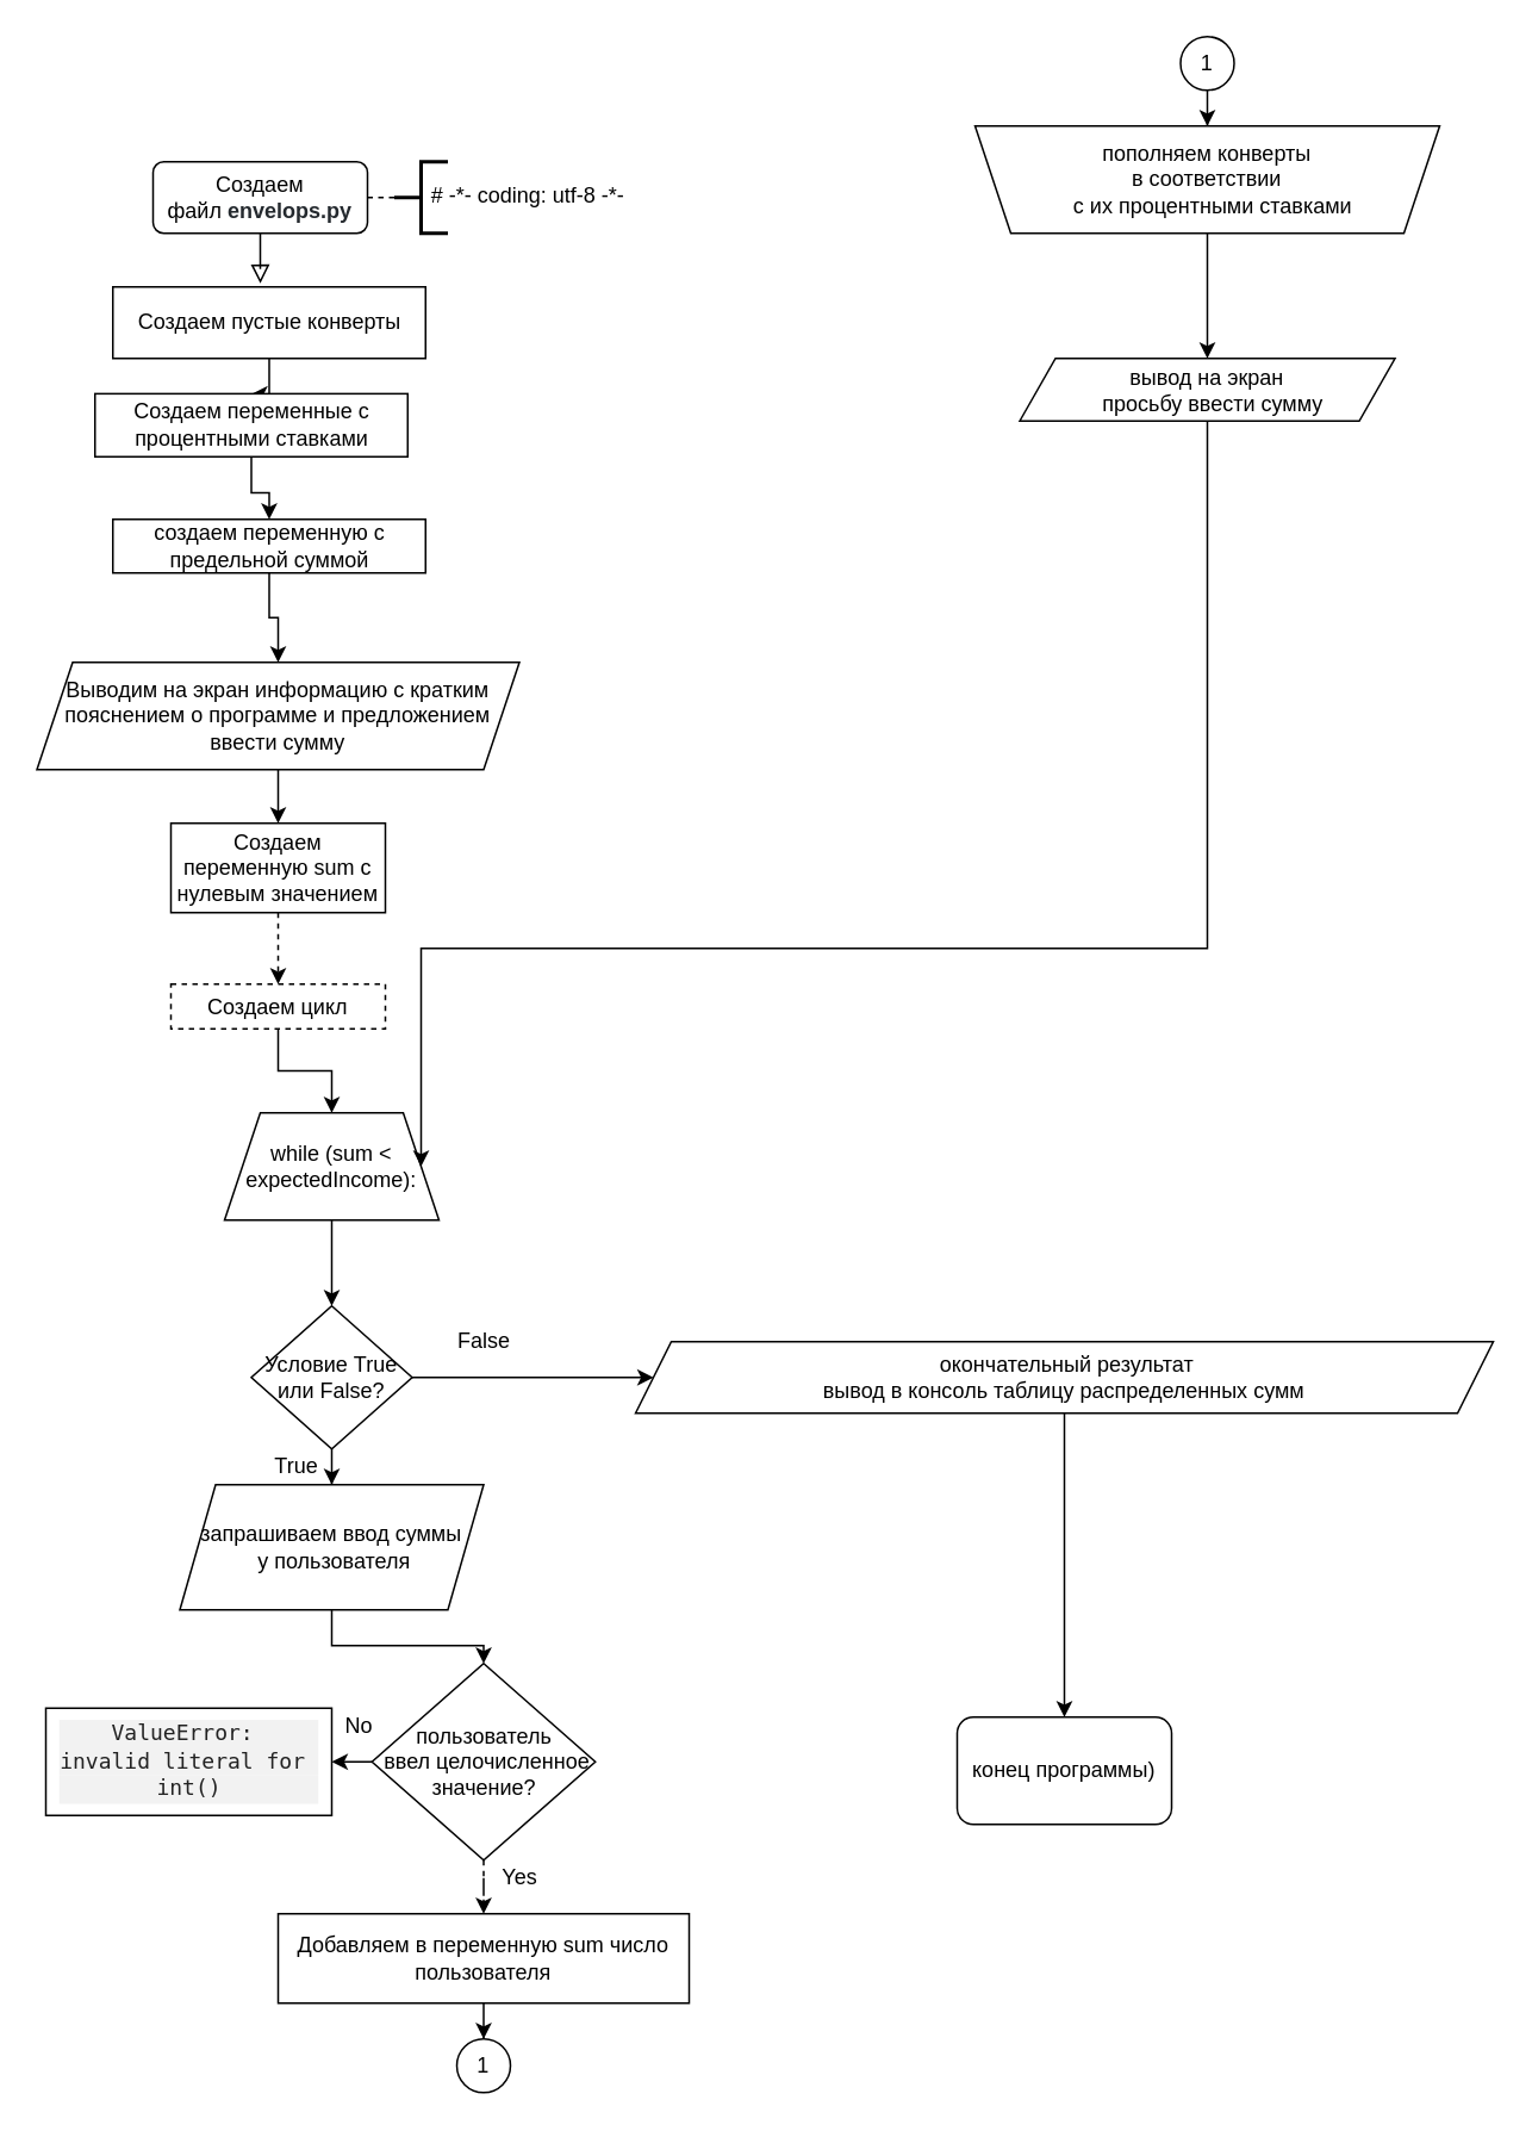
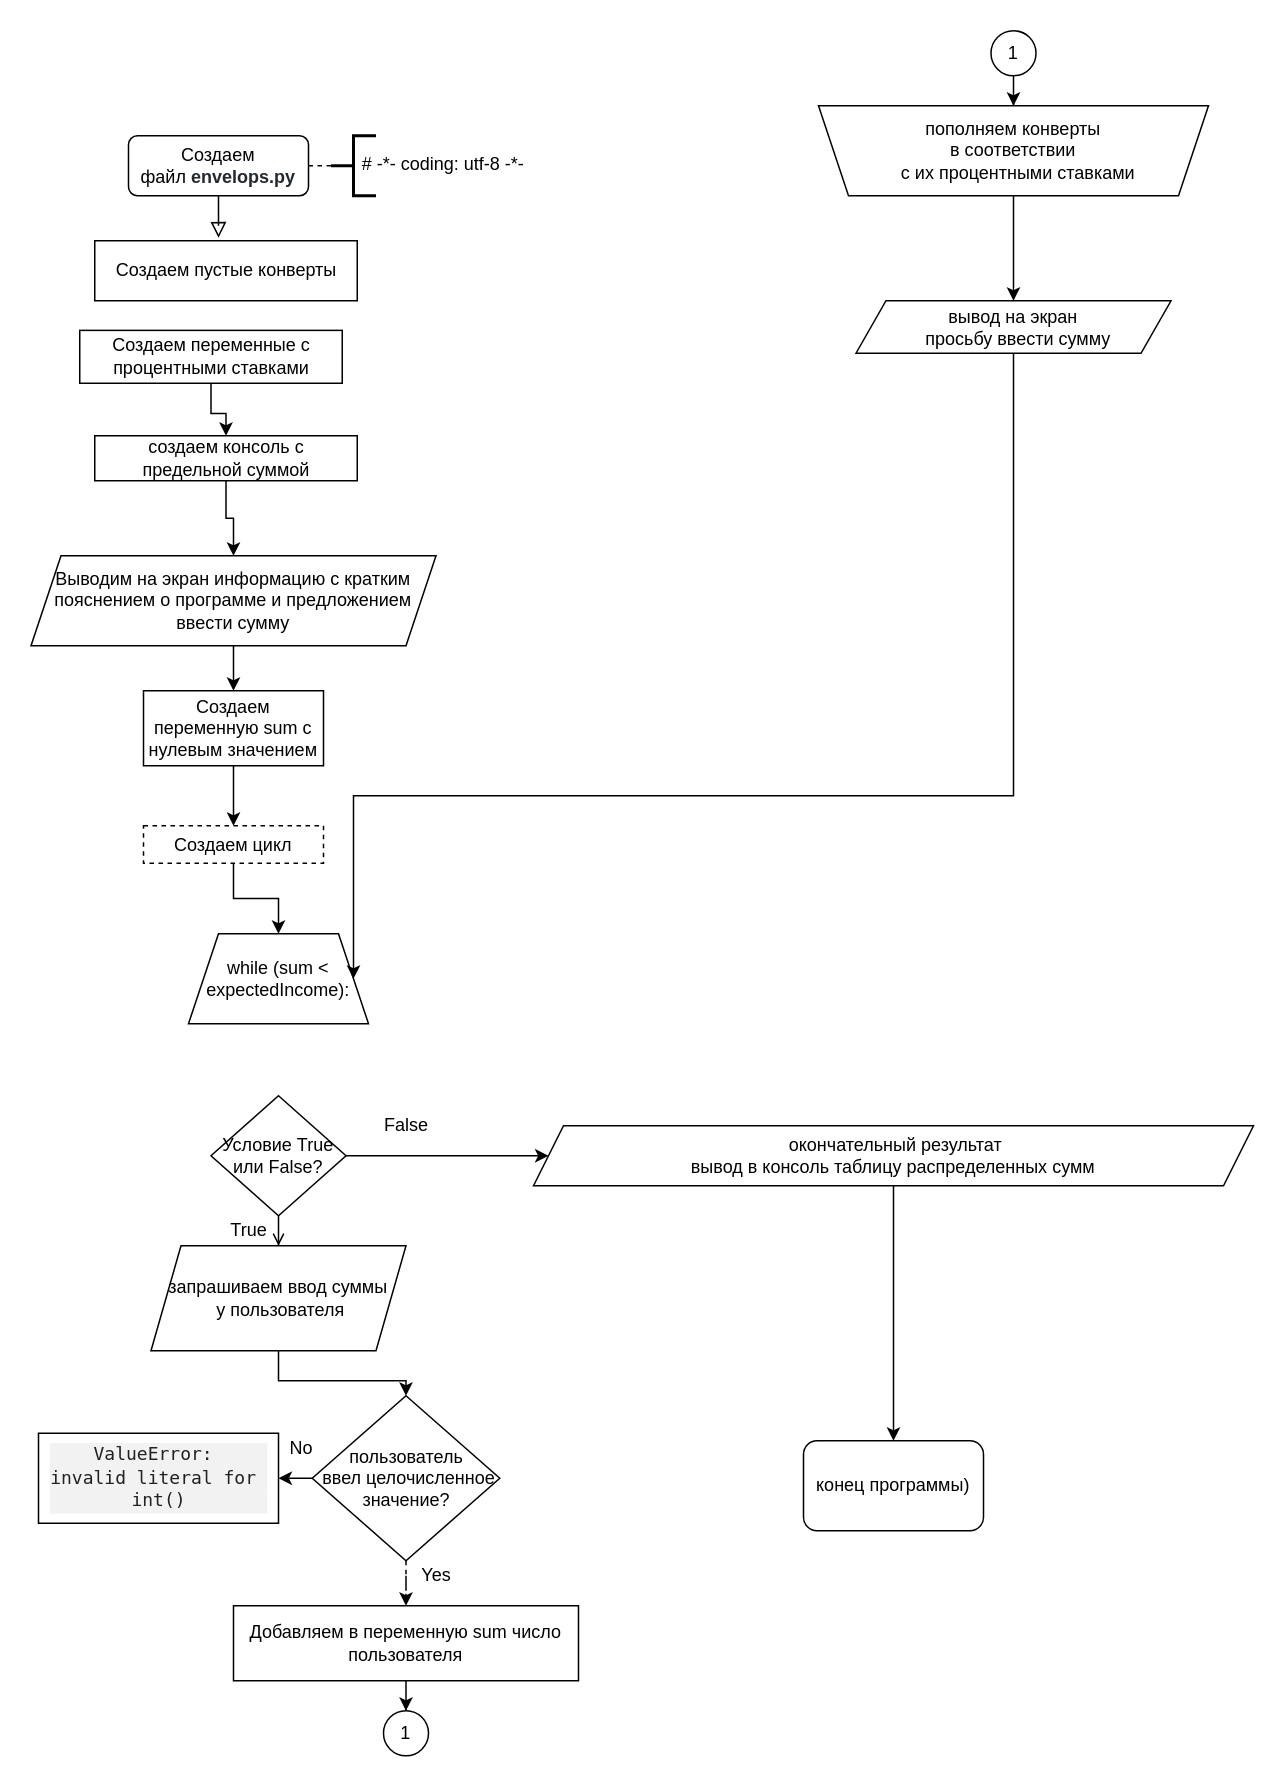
  <mxCell id="0" />
  <mxCell id="1" parent="0" />
  <mxCell id="2" value="" style="rounded=0;html=1;jettySize=auto;orthogonalLoop=1;fontSize=11;endArrow=block;endFill=0;endSize=8;strokeWidth=1;shadow=0;labelBackgroundColor=none;edgeStyle=orthogonalEdgeStyle;entryX=0.962;entryY=-0.1;entryDx=0;entryDy=0;entryPerimeter=0;" parent="1" source="3" edge="1"><mxGeometry relative="1" as="geometry"><mxPoint x="145.06" y="158" as="targetPoint" /></mxGeometry></mxCell>
  <mxCell id="3" value="&lt;font style=&quot;font-size: 12px&quot;&gt;Создаем файл&amp;nbsp;&lt;span style=&quot;box-sizing: border-box ; font-weight: 600 ; color: rgb(36 , 41 , 46) ; font-family: , &amp;#34;blinkmacsystemfont&amp;#34; , &amp;#34;segoe ui&amp;#34; , &amp;#34;helvetica&amp;#34; , &amp;#34;arial&amp;#34; , sans-serif , &amp;#34;apple color emoji&amp;#34; , &amp;#34;segoe ui emoji&amp;#34; ; background-color: rgb(255 , 255 , 255)&quot;&gt;envelops.py&lt;/span&gt;&lt;/font&gt;" style="rounded=1;whiteSpace=wrap;html=1;fontSize=12;glass=0;strokeWidth=1;shadow=0;" parent="1" vertex="1"><mxGeometry x="85" y="90" width="120" height="40" as="geometry" /></mxCell>
  <mxCell id="4" value="" style="strokeWidth=2;html=1;shape=mxgraph.flowchart.annotation_2;align=left;labelPosition=right;pointerEvents=1;" parent="1" vertex="1"><mxGeometry x="220" y="90" width="30" height="40" as="geometry" /></mxCell>
  <mxCell id="5" value="" style="endArrow=none;dashed=1;html=1;exitX=1;exitY=0.5;exitDx=0;exitDy=0;" parent="1" source="3" target="4" edge="1"><mxGeometry width="50" height="50" relative="1" as="geometry"><mxPoint x="295" y="110" as="sourcePoint" /><mxPoint x="335" y="110" as="targetPoint" /></mxGeometry></mxCell>
- <mxCell id="6" value="" style="edgeStyle=orthogonalEdgeStyle;rounded=0;orthogonalLoop=1;jettySize=auto;html=1;" parent="1" source="7" target="10" edge="1"><mxGeometry relative="1" as="geometry" /></mxCell>
  <mxCell id="7" value="Создаем пустые конверты" style="rounded=0;whiteSpace=wrap;html=1;" parent="1" vertex="1"><mxGeometry x="62.5" y="160" width="175" height="40" as="geometry" /></mxCell>
  <mxCell id="8" value="# -*- coding: utf-8 -*-" style="text;whiteSpace=wrap;html=1;" parent="1" vertex="1"><mxGeometry x="239" y="95" width="130" height="30" as="geometry" /></mxCell>
  <mxCell id="9" value="" style="edgeStyle=orthogonalEdgeStyle;rounded=0;orthogonalLoop=1;jettySize=auto;html=1;" parent="1" source="10" target="12" edge="1"><mxGeometry relative="1" as="geometry" /></mxCell>
  <mxCell id="10" value="Создаем переменные с процентными ставками" style="rounded=0;whiteSpace=wrap;html=1;" parent="1" vertex="1"><mxGeometry x="52.5" y="219.75" width="175" height="35.25" as="geometry" /></mxCell>
  <mxCell id="11" value="" style="edgeStyle=orthogonalEdgeStyle;rounded=0;orthogonalLoop=1;jettySize=auto;html=1;" edge="1" parent="1" source="12" target="18"><mxGeometry relative="1" as="geometry" /></mxCell>
- <mxCell id="12" value="создаем переменную с предельной суммой" style="rounded=0;whiteSpace=wrap;html=1;" parent="1" vertex="1"><mxGeometry x="62.5" y="290" width="175" height="30" as="geometry" /></mxCell>
+ <mxCell id="12" value="создаем консоль с предельной суммой" style="rounded=0;whiteSpace=wrap;html=1;" parent="1" vertex="1"><mxGeometry x="62.5" y="290" width="175" height="30" as="geometry" /></mxCell>
  <mxCell id="13" value="" style="edgeStyle=orthogonalEdgeStyle;rounded=0;orthogonalLoop=1;jettySize=auto;html=1;" parent="1" source="14" target="16" edge="1"><mxGeometry relative="1" as="geometry" /></mxCell>
  <mxCell id="14" value="Создаем цикл" style="whiteSpace=wrap;html=1;dashed=1;" parent="1" vertex="1"><mxGeometry x="95" y="550" width="120" height="25" as="geometry" /></mxCell>
- <mxCell id="15" value="" style="edgeStyle=orthogonalEdgeStyle;rounded=0;orthogonalLoop=1;jettySize=auto;html=1;" parent="1" source="16" target="21" edge="1"><mxGeometry relative="1" as="geometry" /></mxCell>
  <mxCell id="16" value="while (sum &lt; expectedIncome):" style="shape=trapezoid;perimeter=trapezoidPerimeter;whiteSpace=wrap;html=1;fixedSize=1;" parent="1" vertex="1"><mxGeometry x="125" y="622" width="120" height="60" as="geometry" /></mxCell>
  <mxCell id="17" value="" style="edgeStyle=orthogonalEdgeStyle;rounded=0;orthogonalLoop=1;jettySize=auto;html=1;" edge="1" parent="1" source="18" target="46"><mxGeometry relative="1" as="geometry" /></mxCell>
  <mxCell id="18" value="Выводим на экран информацию с кратким пояснением о программе и предложением ввести сумму" style="shape=parallelogram;perimeter=parallelogramPerimeter;whiteSpace=wrap;html=1;fixedSize=1;" parent="1" vertex="1"><mxGeometry x="20" y="370" width="270" height="60" as="geometry" /></mxCell>
- <mxCell id="19" value="" style="edgeStyle=orthogonalEdgeStyle;rounded=0;orthogonalLoop=1;jettySize=auto;html=1;" parent="1" source="21" target="23" edge="1"><mxGeometry relative="1" as="geometry" /></mxCell>
+ <mxCell id="19" value="" style="edgeStyle=orthogonalEdgeStyle;rounded=0;orthogonalLoop=1;jettySize=auto;html=1;endArrow=open;" parent="1" source="21" target="23" edge="1"><mxGeometry relative="1" as="geometry" /></mxCell>
  <mxCell id="20" value="" style="edgeStyle=orthogonalEdgeStyle;rounded=0;orthogonalLoop=1;jettySize=auto;html=1;" parent="1" source="21" target="42" edge="1"><mxGeometry relative="1" as="geometry" /></mxCell>
  <mxCell id="21" value="Условие True или False?" style="rhombus;whiteSpace=wrap;html=1;" parent="1" vertex="1"><mxGeometry x="140" y="730" width="90" height="80" as="geometry" /></mxCell>
  <mxCell id="22" value="" style="edgeStyle=orthogonalEdgeStyle;rounded=0;orthogonalLoop=1;jettySize=auto;html=1;" parent="1" source="23" target="27" edge="1"><mxGeometry relative="1" as="geometry" /></mxCell>
  <mxCell id="23" value="запрашиваем ввод суммы&lt;br&gt;&amp;nbsp;у пользователя" style="shape=parallelogram;perimeter=parallelogramPerimeter;whiteSpace=wrap;html=1;fixedSize=1;" parent="1" vertex="1"><mxGeometry x="100" y="830" width="170" height="70" as="geometry" /></mxCell>
  <mxCell id="24" value="True" style="text;html=1;align=center;verticalAlign=middle;resizable=0;points=[];autosize=1;" parent="1" vertex="1"><mxGeometry x="145" y="810" width="40" height="20" as="geometry" /></mxCell>
  <mxCell id="25" value="" style="edgeStyle=orthogonalEdgeStyle;rounded=0;orthogonalLoop=1;jettySize=auto;html=1;dashed=1;" parent="1" source="27" target="29" edge="1"><mxGeometry relative="1" as="geometry" /></mxCell>
  <mxCell id="26" value="" style="edgeStyle=orthogonalEdgeStyle;rounded=0;orthogonalLoop=1;jettySize=auto;html=1;" parent="1" source="27" target="31" edge="1"><mxGeometry relative="1" as="geometry" /></mxCell>
  <mxCell id="27" value="пользователь&lt;br&gt;&amp;nbsp;ввел целочисленное значение?" style="rhombus;whiteSpace=wrap;html=1;" parent="1" vertex="1"><mxGeometry x="207.5" y="930" width="125" height="110" as="geometry" /></mxCell>
  <mxCell id="28" value="" style="edgeStyle=orthogonalEdgeStyle;rounded=0;orthogonalLoop=1;jettySize=auto;html=1;" parent="1" source="29" target="34" edge="1"><mxGeometry relative="1" as="geometry" /></mxCell>
  <mxCell id="29" value="Добавляем в переменную sum число пользователя" style="whiteSpace=wrap;html=1;" parent="1" vertex="1"><mxGeometry x="155" y="1070" width="230" height="50" as="geometry" /></mxCell>
  <mxCell id="30" value="Yes" style="text;html=1;align=center;verticalAlign=middle;resizable=0;points=[];autosize=1;" parent="1" vertex="1"><mxGeometry x="270" y="1040" width="40" height="20" as="geometry" /></mxCell>
  <mxCell id="31" value="" style="whiteSpace=wrap;html=1;" parent="1" vertex="1"><mxGeometry x="25" y="955" width="160" height="60" as="geometry" /></mxCell>
  <mxCell id="32" value="No" style="text;html=1;align=center;verticalAlign=middle;resizable=0;points=[];autosize=1;" parent="1" vertex="1"><mxGeometry x="185" y="955" width="30" height="20" as="geometry" /></mxCell>
  <mxCell id="33" value="&lt;pre class=&quot;pycon geshifilter-pycon&quot; style=&quot;box-sizing: border-box ; margin-top: 0px ; margin-bottom: 0px ; overflow-x: auto ; padding: 0px ; background: rgb(242 , 242 , 242) ; line-height: 1.3 ; color: rgb(34 , 34 , 34)&quot;&gt;ValueError: &lt;/pre&gt;&lt;pre class=&quot;pycon geshifilter-pycon&quot; style=&quot;box-sizing: border-box ; margin-top: 0px ; margin-bottom: 0px ; overflow-x: auto ; padding: 0px ; background: rgb(242 , 242 , 242) ; line-height: 1.3 ; color: rgb(34 , 34 , 34)&quot;&gt;invalid literal for &lt;/pre&gt;&lt;pre class=&quot;pycon geshifilter-pycon&quot; style=&quot;box-sizing: border-box ; margin-top: 0px ; margin-bottom: 0px ; overflow-x: auto ; padding: 0px ; background: rgb(242 , 242 , 242) ; line-height: 1.3 ; color: rgb(34 , 34 , 34)&quot;&gt;int()&lt;/pre&gt;" style="text;html=1;align=center;verticalAlign=middle;resizable=0;points=[];autosize=1;" parent="1" vertex="1"><mxGeometry x="30" y="960" width="150" height="50" as="geometry" /></mxCell>
  <mxCell id="34" value="1" style="ellipse;whiteSpace=wrap;html=1;aspect=fixed;" parent="1" vertex="1"><mxGeometry x="255" y="1140" width="30" height="30" as="geometry" /></mxCell>
  <mxCell id="35" value="" style="edgeStyle=orthogonalEdgeStyle;rounded=0;orthogonalLoop=1;jettySize=auto;html=1;" parent="1" source="36" target="40" edge="1"><mxGeometry relative="1" as="geometry" /></mxCell>
  <mxCell id="36" value="1" style="ellipse;whiteSpace=wrap;html=1;aspect=fixed;" parent="1" vertex="1"><mxGeometry x="660" y="20" width="30" height="30" as="geometry" /></mxCell>
  <mxCell id="37" value="" style="edgeStyle=orthogonalEdgeStyle;rounded=0;orthogonalLoop=1;jettySize=auto;html=1;exitX=0.5;exitY=0;exitDx=0;exitDy=0;" parent="1" source="40" target="39" edge="1"><mxGeometry relative="1" as="geometry"><mxPoint x="765" y="350" as="sourcePoint" /></mxGeometry></mxCell>
  <mxCell id="38" style="edgeStyle=orthogonalEdgeStyle;rounded=0;orthogonalLoop=1;jettySize=auto;html=1;exitX=0.25;exitY=1;exitDx=0;exitDy=0;entryX=1;entryY=0.5;entryDx=0;entryDy=0;" parent="1" source="39" target="16" edge="1"><mxGeometry relative="1" as="geometry"><Array as="points"><mxPoint x="675" y="235" /><mxPoint x="675" y="530" /><mxPoint x="235" y="530" /></Array></mxGeometry></mxCell>
  <mxCell id="39" value="&lt;div&gt;вывод на экран&lt;/div&gt;&lt;div&gt;&amp;nbsp; просьбу ввести сумму&lt;/div&gt;" style="shape=parallelogram;perimeter=parallelogramPerimeter;whiteSpace=wrap;html=1;fixedSize=1;" parent="1" vertex="1"><mxGeometry x="570" y="200" width="210" height="35" as="geometry" /></mxCell>
  <mxCell id="40" value="&lt;div&gt;пополняем конверты&lt;/div&gt;&lt;div&gt;в соответствии&lt;/div&gt;&lt;div&gt;&amp;nbsp; с их процентными ставками&lt;/div&gt;" style="shape=trapezoid;perimeter=trapezoidPerimeter;whiteSpace=wrap;html=1;fixedSize=1;direction=west;" parent="1" vertex="1"><mxGeometry x="545" y="70" width="260" height="60" as="geometry" /></mxCell>
  <mxCell id="41" value="" style="edgeStyle=orthogonalEdgeStyle;rounded=0;orthogonalLoop=1;jettySize=auto;html=1;" parent="1" source="42" target="44" edge="1"><mxGeometry relative="1" as="geometry" /></mxCell>
  <mxCell id="42" value="&lt;div&gt;&amp;nbsp;окончательный результат&lt;/div&gt;&lt;div&gt;вывод в консоль таблицу распределенных сумм&lt;/div&gt;" style="shape=parallelogram;perimeter=parallelogramPerimeter;whiteSpace=wrap;html=1;fixedSize=1;" parent="1" vertex="1"><mxGeometry x="355" y="750" width="480" height="40" as="geometry" /></mxCell>
  <mxCell id="43" value="False" style="text;html=1;align=center;verticalAlign=middle;resizable=0;points=[];autosize=1;" parent="1" vertex="1"><mxGeometry x="250" y="740" width="40" height="20" as="geometry" /></mxCell>
  <mxCell id="44" value="конец программы)" style="rounded=1;whiteSpace=wrap;html=1;" parent="1" vertex="1"><mxGeometry x="535" y="960" width="120" height="60" as="geometry" /></mxCell>
- <mxCell id="45" value="" style="edgeStyle=orthogonalEdgeStyle;rounded=0;orthogonalLoop=1;jettySize=auto;html=1;dashed=1;" edge="1" parent="1" source="46" target="14"><mxGeometry relative="1" as="geometry" /></mxCell>
+ <mxCell id="45" value="" style="edgeStyle=orthogonalEdgeStyle;rounded=0;orthogonalLoop=1;jettySize=auto;html=1;" edge="1" parent="1" source="46" target="14"><mxGeometry relative="1" as="geometry" /></mxCell>
  <mxCell id="46" value="Создаем переменную sum с нулевым значением" style="rounded=0;whiteSpace=wrap;html=1;" vertex="1" parent="1"><mxGeometry x="95" y="460" width="120" height="50" as="geometry" /></mxCell>
